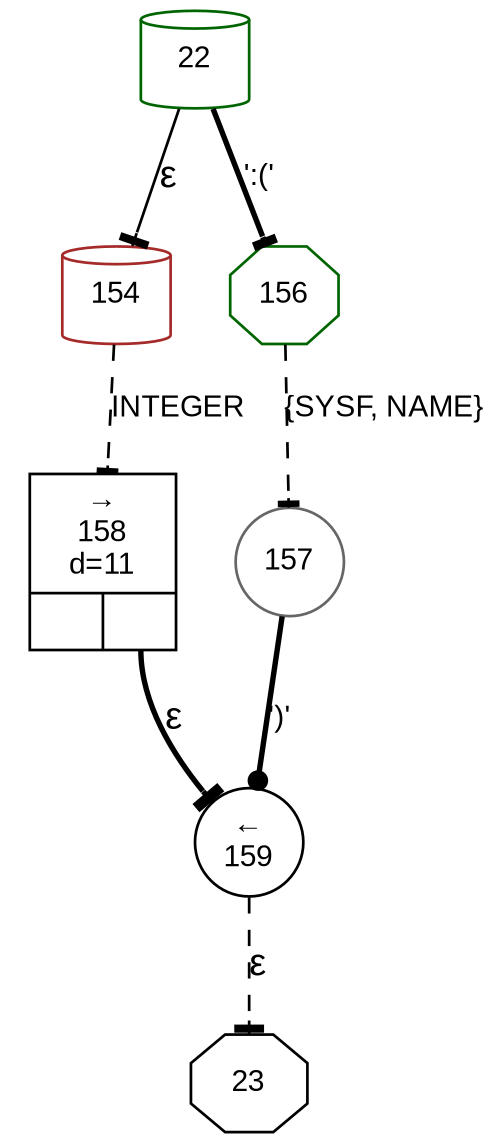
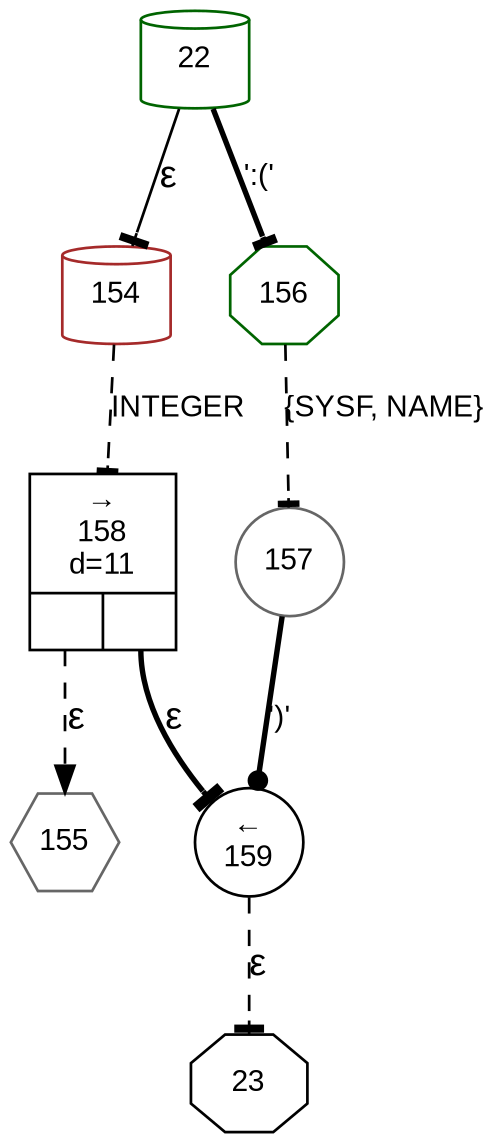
  digraph {
    fontname="Liberation Sans"
    rankdir=TB
    node [color=black fixedsize=true fontname="Liberation Sans" fontsize=11 shape=octagon peripheries=1]
    edge [arrowhead=tee fontname="Liberation Sans" style=dashed]
    n1 [label=23 width=.6 peripheries=""]
    n2 [color=darkgreen label=22 shape=cylinder width=.55]
    n3 [color=brown label=154 shape=cylinder width=.55]
    n4 [color=darkgreen label=156 width=.55]
    n5 [fixedsize=false label="{&rarr;\n158\nd=11|{<p0>|<p1>}}" shape=record]
+   n6 [color=gray40 label=155 shape=hexagon width=.55]
    n7 [label="&larr;\n159" shape=circle width=.55]
    n8 [color=gray40 label=157 shape=circle width=.55]
    n2 -> n3 [label="&epsilon;" style=solid]
    n2 -> n4 [arrowsize=.7 fontsize=11 label="':('" style=bold]
    n3 -> n5 [arrowsize=.7 fontsize=11 label=INTEGER]
    n4 -> n8 [arrowsize=.7 fontsize=11 label="{SYSF, NAME}"]
+   n5 -> n6 [arrowhead=normal label="&epsilon;" tailport=p0]
    n5 -> n7 [label="&epsilon;" style=bold tailport=p1]
    n7 -> n1 [label="&epsilon;"]
    n8 -> n7 [arrowhead=dot arrowsize=.7 fontsize=11 label="')'" style=bold]
  }
